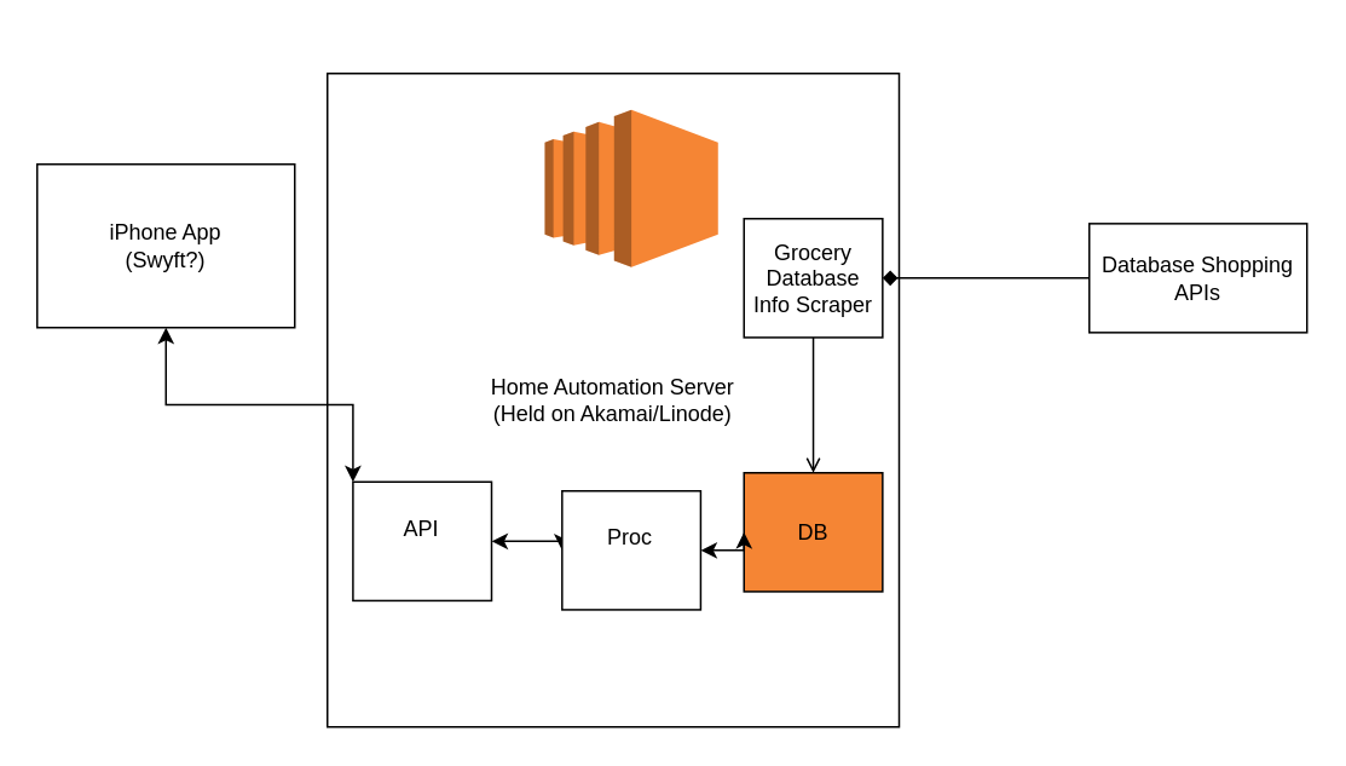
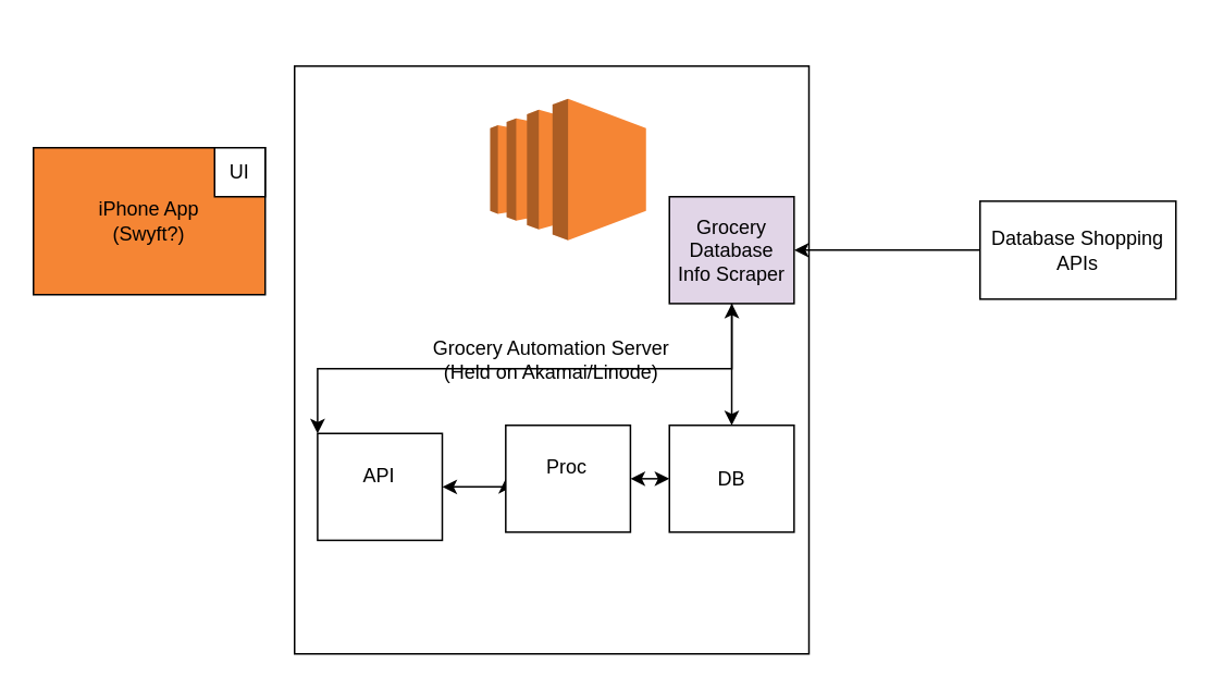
  <mxCell id="0" />
  <mxCell id="1" parent="0" />
  <mxCell id="2" value="" style="group" vertex="1" connectable="0" parent="1"><mxGeometry x="190" y="20" width="340" height="360" as="geometry" /></mxCell>
  <mxCell id="3" value="" style="group" vertex="1" connectable="0" parent="2"><mxGeometry y="10" width="315.169" height="360" as="geometry" /></mxCell>
  <mxCell id="4" value="" style="group" vertex="1" connectable="0" parent="3"><mxGeometry width="315.169" height="360" as="geometry" /></mxCell>
- <mxCell id="5" value="Home Automation Server&lt;div&gt;(Held on Akamai/Linode)&lt;/div&gt;" style="rounded=0;whiteSpace=wrap;html=1;" vertex="1" parent="4"><mxGeometry x="-10" y="10" width="315.169" height="360" as="geometry" /></mxCell>
+ <mxCell id="5" value="Grocery Automation Server&lt;div&gt;(Held on Akamai/Linode)&lt;/div&gt;" style="rounded=0;whiteSpace=wrap;html=1;" vertex="1" parent="4"><mxGeometry x="-10" y="10" width="315.169" height="360" as="geometry" /></mxCell>
  <mxCell id="6" style="edgeStyle=orthogonalEdgeStyle;rounded=0;orthogonalLoop=1;jettySize=auto;html=1;exitX=1;exitY=0.5;exitDx=0;exitDy=0;entryX=0;entryY=0.5;entryDx=0;entryDy=0;startArrow=classic;startFill=1;" edge="1" parent="4" source="7" target="10"><mxGeometry relative="1" as="geometry" /></mxCell>
  <mxCell id="7" value="API&lt;div&gt;&lt;br/&gt;&lt;/div&gt;" style="rounded=0;whiteSpace=wrap;html=1;" vertex="1" parent="4"><mxGeometry x="4.101" y="234.998" width="76.404" height="65.455" as="geometry" /></mxCell>
- <mxCell id="8" value="DB" style="rounded=0;whiteSpace=wrap;html=1;fillColor=#f58534;" vertex="1" parent="4"><mxGeometry x="219.663" y="229.998" width="76.404" height="65.455" as="geometry" /></mxCell>
+ <mxCell id="8" value="DB" style="rounded=0;whiteSpace=wrap;html=1;" vertex="1" parent="4"><mxGeometry x="219.663" y="229.998" width="76.404" height="65.455" as="geometry" /></mxCell>
  <mxCell id="9" style="edgeStyle=orthogonalEdgeStyle;rounded=0;orthogonalLoop=1;jettySize=auto;html=1;exitX=1;exitY=0.5;exitDx=0;exitDy=0;entryX=0;entryY=0.5;entryDx=0;entryDy=0;startArrow=classic;startFill=1;" edge="1" parent="4" source="10" target="8"><mxGeometry relative="1" as="geometry" /></mxCell>
- <mxCell id="10" value="Proc&lt;div&gt;&lt;br/&gt;&lt;/div&gt;" style="rounded=0;whiteSpace=wrap;html=1;" vertex="1" parent="4"><mxGeometry x="119.382" y="239.998" width="76.404" height="65.455" as="geometry" /></mxCell>
- <mxCell id="11" style="edgeStyle=orthogonalEdgeStyle;rounded=0;orthogonalLoop=1;jettySize=auto;html=1;exitX=0.5;exitY=1;exitDx=0;exitDy=0;entryX=0.5;entryY=0;entryDx=0;entryDy=0;endArrow=open;" edge="1" parent="4" source="12" target="8"><mxGeometry relative="1" as="geometry" /></mxCell>
- <mxCell id="12" value="Grocery Database&lt;div&gt;Info Scraper&lt;/div&gt;" style="rounded=0;whiteSpace=wrap;html=1;" vertex="1" parent="4"><mxGeometry x="219.66" y="90" width="76.404" height="65.455" as="geometry" /></mxCell>
+ <mxCell id="10" value="Proc&lt;div&gt;&lt;br/&gt;&lt;/div&gt;" style="rounded=0;whiteSpace=wrap;html=1;" vertex="1" parent="4"><mxGeometry x="119.382" y="229.998" width="76.404" height="65.455" as="geometry" /></mxCell>
+ <mxCell id="11" style="edgeStyle=orthogonalEdgeStyle;rounded=0;orthogonalLoop=1;jettySize=auto;html=1;exitX=0.5;exitY=1;exitDx=0;exitDy=0;entryX=0.5;entryY=0;entryDx=0;entryDy=0;" edge="1" parent="4" source="12" target="8"><mxGeometry relative="1" as="geometry" /></mxCell>
+ <mxCell id="12" value="Grocery Database&lt;div&gt;Info Scraper&lt;/div&gt;" style="rounded=0;whiteSpace=wrap;html=1;fillColor=#e1d5e7;" vertex="1" parent="4"><mxGeometry x="219.66" y="90" width="76.404" height="65.455" as="geometry" /></mxCell>
  <mxCell id="13" value="" style="outlineConnect=0;dashed=0;verticalLabelPosition=bottom;verticalAlign=top;align=center;html=1;shape=mxgraph.aws3.ec2;fillColor=#F58534;gradientColor=none;" vertex="1" parent="4"><mxGeometry x="109.831" y="30" width="95.506" height="86.727" as="geometry" /></mxCell>
  <mxCell id="14" value="" style="group" vertex="1" connectable="0" parent="1"><mxGeometry y="90" width="142" height="90" as="geometry" x="20" /></mxCell>
- <mxCell id="15" value="iPhone App&lt;div&gt;(Swyft?)&lt;/div&gt;" style="rounded=0;whiteSpace=wrap;html=1;" vertex="1" parent="14"><mxGeometry width="142" height="90" as="geometry" /></mxCell>
- <mxCell id="17" style="edgeStyle=orthogonalEdgeStyle;rounded=0;orthogonalLoop=1;jettySize=auto;html=1;exitX=0;exitY=0;exitDx=0;exitDy=0;startArrow=classic;startFill=1;" edge="1" parent="1" source="7" target="15"><mxGeometry relative="1" as="geometry" /></mxCell>
- <mxCell id="18" style="edgeStyle=orthogonalEdgeStyle;rounded=0;orthogonalLoop=1;jettySize=auto;html=1;exitX=0;exitY=0.5;exitDx=0;exitDy=0;entryX=1;entryY=0.5;entryDx=0;entryDy=0;endArrow=diamond;" edge="1" parent="1" source="19" target="12"><mxGeometry relative="1" as="geometry" /></mxCell>
+ <mxCell id="15" value="iPhone App&lt;div&gt;(Swyft?)&lt;/div&gt;" style="rounded=0;whiteSpace=wrap;html=1;fillColor=#f58534;" vertex="1" parent="14"><mxGeometry width="142" height="90" as="geometry" /></mxCell>
+ <mxCell id="16" value="UI" style="rounded=0;whiteSpace=wrap;html=1;" vertex="1" parent="14"><mxGeometry x="111" width="31" height="30" as="geometry" /></mxCell>
+ <mxCell id="17" style="edgeStyle=orthogonalEdgeStyle;rounded=0;orthogonalLoop=1;jettySize=auto;html=1;exitX=0;exitY=0;exitDx=0;exitDy=0;startArrow=classic;startFill=1;" edge="1" parent="1" source="7" target="12"><mxGeometry relative="1" as="geometry" /></mxCell>
+ <mxCell id="18" style="edgeStyle=orthogonalEdgeStyle;rounded=0;orthogonalLoop=1;jettySize=auto;html=1;exitX=0;exitY=0.5;exitDx=0;exitDy=0;entryX=1;entryY=0.5;entryDx=0;entryDy=0;" edge="1" parent="1" source="19" target="12"><mxGeometry relative="1" as="geometry" /></mxCell>
  <mxCell id="19" value="Database Shopping APIs" style="rounded=0;whiteSpace=wrap;html=1;" vertex="1" parent="1"><mxGeometry x="600" y="122.73" width="120" height="60" as="geometry" /></mxCell>
